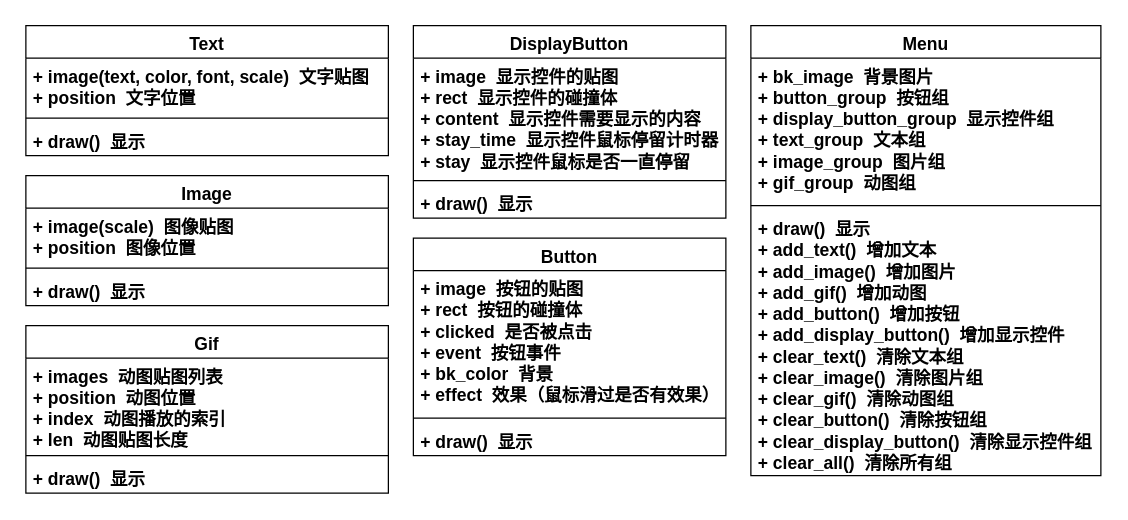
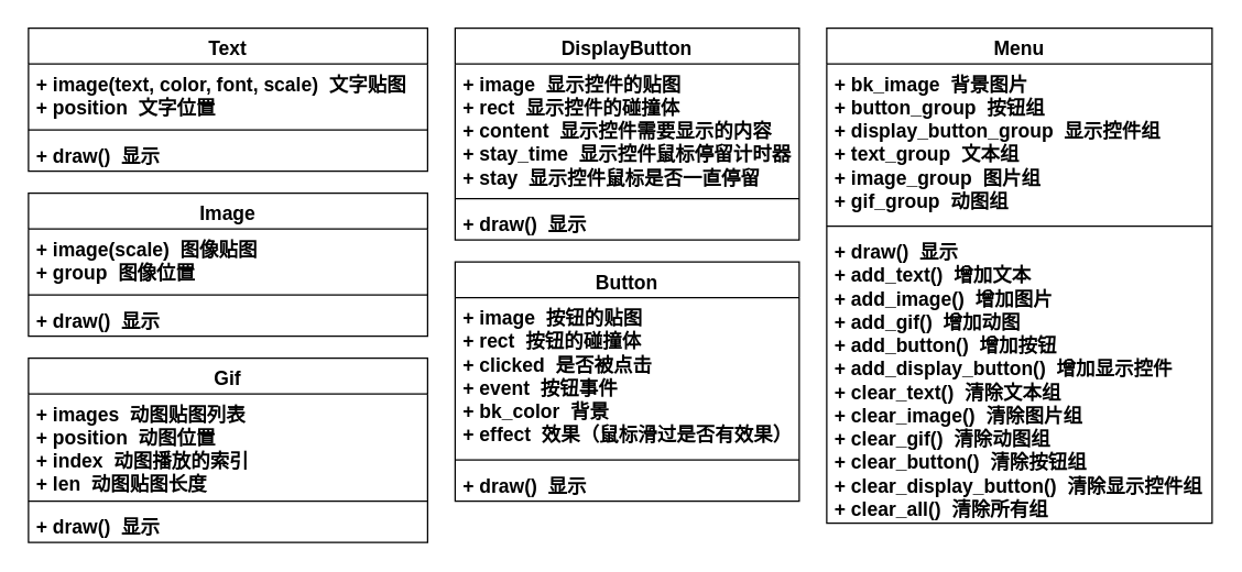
  <mxCell id="0" />
  <mxCell id="1" parent="0" />
  <mxCell id="2" value="Text" style="swimlane;fontStyle=1;align=center;verticalAlign=top;childLayout=stackLayout;horizontal=1;startSize=26;horizontalStack=0;resizeParent=1;resizeParentMax=0;resizeLast=0;collapsible=1;marginBottom=0;fontSize=14;" vertex="1" parent="1"><mxGeometry x="20" y="20" width="290" height="104" as="geometry" /></mxCell>
  <mxCell id="3" value="+ image(text, color, font, scale)  文字贴图&#10;+ position  文字位置" style="text;strokeColor=none;fillColor=none;align=left;verticalAlign=top;spacingLeft=4;spacingRight=4;overflow=hidden;rotatable=0;points=[[0,0.5],[1,0.5]];portConstraint=eastwest;fontSize=14;fontStyle=1" vertex="1" parent="2"><mxGeometry y="26" width="290" height="44" as="geometry" /></mxCell>
  <mxCell id="4" value="" style="line;strokeWidth=1;fillColor=none;align=left;verticalAlign=middle;spacingTop=-1;spacingLeft=3;spacingRight=3;rotatable=0;labelPosition=right;points=[];portConstraint=eastwest;strokeColor=inherit;" vertex="1" parent="2"><mxGeometry y="70" width="290" height="8" as="geometry" /></mxCell>
  <mxCell id="5" value="+ draw()  显示" style="text;strokeColor=none;fillColor=none;align=left;verticalAlign=top;spacingLeft=4;spacingRight=4;overflow=hidden;rotatable=0;points=[[0,0.5],[1,0.5]];portConstraint=eastwest;fontSize=14;fontStyle=1" vertex="1" parent="2"><mxGeometry y="78" width="290" height="26" as="geometry" /></mxCell>
  <mxCell id="6" value="Image" style="swimlane;fontStyle=1;align=center;verticalAlign=top;childLayout=stackLayout;horizontal=1;startSize=26;horizontalStack=0;resizeParent=1;resizeParentMax=0;resizeLast=0;collapsible=1;marginBottom=0;fontSize=14;" vertex="1" parent="1"><mxGeometry x="20" y="140" width="290" height="104" as="geometry" /></mxCell>
- <mxCell id="7" value="+ image(scale)  图像贴图&#10;+ position  图像位置" style="text;strokeColor=none;fillColor=none;align=left;verticalAlign=top;spacingLeft=4;spacingRight=4;overflow=hidden;rotatable=0;points=[[0,0.5],[1,0.5]];portConstraint=eastwest;fontSize=14;fontStyle=1" vertex="1" parent="6"><mxGeometry y="26" width="290" height="44" as="geometry" /></mxCell>
+ <mxCell id="7" value="+ image(scale)  图像贴图&#10;+ group  图像位置" style="text;strokeColor=none;fillColor=none;align=left;verticalAlign=top;spacingLeft=4;spacingRight=4;overflow=hidden;rotatable=0;points=[[0,0.5],[1,0.5]];portConstraint=eastwest;fontSize=14;fontStyle=1" vertex="1" parent="6"><mxGeometry y="26" width="290" height="44" as="geometry" /></mxCell>
  <mxCell id="8" value="" style="line;strokeWidth=1;fillColor=none;align=left;verticalAlign=middle;spacingTop=-1;spacingLeft=3;spacingRight=3;rotatable=0;labelPosition=right;points=[];portConstraint=eastwest;strokeColor=inherit;" vertex="1" parent="6"><mxGeometry y="70" width="290" height="8" as="geometry" /></mxCell>
  <mxCell id="9" value="+ draw()  显示" style="text;strokeColor=none;fillColor=none;align=left;verticalAlign=top;spacingLeft=4;spacingRight=4;overflow=hidden;rotatable=0;points=[[0,0.5],[1,0.5]];portConstraint=eastwest;fontSize=14;fontStyle=1" vertex="1" parent="6"><mxGeometry y="78" width="290" height="26" as="geometry" /></mxCell>
  <mxCell id="10" value="Gif" style="swimlane;fontStyle=1;align=center;verticalAlign=top;childLayout=stackLayout;horizontal=1;startSize=26;horizontalStack=0;resizeParent=1;resizeParentMax=0;resizeLast=0;collapsible=1;marginBottom=0;fontSize=14;" vertex="1" parent="1"><mxGeometry x="20" y="260" width="290" height="134" as="geometry" /></mxCell>
  <mxCell id="11" value="+ images  动图贴图列表&#10;+ position  动图位置&#10;+ index  动图播放的索引&#10;+ len  动图贴图长度" style="text;strokeColor=none;fillColor=none;align=left;verticalAlign=top;spacingLeft=4;spacingRight=4;overflow=hidden;rotatable=0;points=[[0,0.5],[1,0.5]];portConstraint=eastwest;fontSize=14;fontStyle=1" vertex="1" parent="10"><mxGeometry y="26" width="290" height="74" as="geometry" /></mxCell>
  <mxCell id="12" value="" style="line;strokeWidth=1;fillColor=none;align=left;verticalAlign=middle;spacingTop=-1;spacingLeft=3;spacingRight=3;rotatable=0;labelPosition=right;points=[];portConstraint=eastwest;strokeColor=inherit;" vertex="1" parent="10"><mxGeometry y="100" width="290" height="8" as="geometry" /></mxCell>
  <mxCell id="13" value="+ draw()  显示" style="text;strokeColor=none;fillColor=none;align=left;verticalAlign=top;spacingLeft=4;spacingRight=4;overflow=hidden;rotatable=0;points=[[0,0.5],[1,0.5]];portConstraint=eastwest;fontSize=14;fontStyle=1" vertex="1" parent="10"><mxGeometry y="108" width="290" height="26" as="geometry" /></mxCell>
  <mxCell id="14" value="DisplayButton" style="swimlane;fontStyle=1;align=center;verticalAlign=top;childLayout=stackLayout;horizontal=1;startSize=26;horizontalStack=0;resizeParent=1;resizeParentMax=0;resizeLast=0;collapsible=1;marginBottom=0;fontSize=14;" vertex="1" parent="1"><mxGeometry x="330" y="20" width="250" height="154" as="geometry" /></mxCell>
  <mxCell id="15" value="+ image  显示控件的贴图&#10;+ rect  显示控件的碰撞体&#10;+ content  显示控件需要显示的内容&#10;+ stay_time  显示控件鼠标停留计时器&#10;+ stay  显示控件鼠标是否一直停留" style="text;strokeColor=none;fillColor=none;align=left;verticalAlign=top;spacingLeft=4;spacingRight=4;overflow=hidden;rotatable=0;points=[[0,0.5],[1,0.5]];portConstraint=eastwest;fontSize=14;fontStyle=1" vertex="1" parent="14"><mxGeometry y="26" width="250" height="94" as="geometry" /></mxCell>
  <mxCell id="16" value="" style="line;strokeWidth=1;fillColor=none;align=left;verticalAlign=middle;spacingTop=-1;spacingLeft=3;spacingRight=3;rotatable=0;labelPosition=right;points=[];portConstraint=eastwest;strokeColor=inherit;" vertex="1" parent="14"><mxGeometry y="120" width="250" height="8" as="geometry" /></mxCell>
  <mxCell id="17" value="+ draw()  显示" style="text;strokeColor=none;fillColor=none;align=left;verticalAlign=top;spacingLeft=4;spacingRight=4;overflow=hidden;rotatable=0;points=[[0,0.5],[1,0.5]];portConstraint=eastwest;fontSize=14;fontStyle=1" vertex="1" parent="14"><mxGeometry y="128" width="250" height="26" as="geometry" /></mxCell>
  <mxCell id="18" value="Button" style="swimlane;fontStyle=1;align=center;verticalAlign=top;childLayout=stackLayout;horizontal=1;startSize=26;horizontalStack=0;resizeParent=1;resizeParentMax=0;resizeLast=0;collapsible=1;marginBottom=0;fontSize=14;" vertex="1" parent="1"><mxGeometry x="330" y="190" width="250" height="174" as="geometry" /></mxCell>
  <mxCell id="19" value="+ image  按钮的贴图&#10;+ rect  按钮的碰撞体&#10;+ clicked  是否被点击&#10;+ event  按钮事件&#10;+ bk_color  背景&#10;+ effect  效果（鼠标滑过是否有效果）" style="text;strokeColor=none;fillColor=none;align=left;verticalAlign=top;spacingLeft=4;spacingRight=4;overflow=hidden;rotatable=0;points=[[0,0.5],[1,0.5]];portConstraint=eastwest;fontSize=14;fontStyle=1" vertex="1" parent="18"><mxGeometry y="26" width="250" height="114" as="geometry" /></mxCell>
  <mxCell id="20" value="" style="line;strokeWidth=1;fillColor=none;align=left;verticalAlign=middle;spacingTop=-1;spacingLeft=3;spacingRight=3;rotatable=0;labelPosition=right;points=[];portConstraint=eastwest;strokeColor=inherit;" vertex="1" parent="18"><mxGeometry y="140" width="250" height="8" as="geometry" /></mxCell>
  <mxCell id="21" value="+ draw()  显示" style="text;strokeColor=none;fillColor=none;align=left;verticalAlign=top;spacingLeft=4;spacingRight=4;overflow=hidden;rotatable=0;points=[[0,0.5],[1,0.5]];portConstraint=eastwest;fontSize=14;fontStyle=1" vertex="1" parent="18"><mxGeometry y="148" width="250" height="26" as="geometry" /></mxCell>
  <mxCell id="22" value="Menu" style="swimlane;fontStyle=1;align=center;verticalAlign=top;childLayout=stackLayout;horizontal=1;startSize=26;horizontalStack=0;resizeParent=1;resizeParentMax=0;resizeLast=0;collapsible=1;marginBottom=0;fontSize=14;" vertex="1" parent="1"><mxGeometry x="600" y="20" width="280" height="360" as="geometry" /></mxCell>
  <mxCell id="23" value="+ bk_image  背景图片&#10;+ button_group  按钮组&#10;+ display_button_group  显示控件组&#10;+ text_group  文本组&#10;+ image_group  图片组&#10;+ gif_group  动图组" style="text;strokeColor=none;fillColor=none;align=left;verticalAlign=top;spacingLeft=4;spacingRight=4;overflow=hidden;rotatable=0;points=[[0,0.5],[1,0.5]];portConstraint=eastwest;fontSize=14;fontStyle=1" vertex="1" parent="22"><mxGeometry y="26" width="280" height="114" as="geometry" /></mxCell>
  <mxCell id="24" value="" style="line;strokeWidth=1;fillColor=none;align=left;verticalAlign=middle;spacingTop=-1;spacingLeft=3;spacingRight=3;rotatable=0;labelPosition=right;points=[];portConstraint=eastwest;strokeColor=inherit;" vertex="1" parent="22"><mxGeometry y="140" width="280" height="8" as="geometry" /></mxCell>
  <mxCell id="25" value="+ draw()  显示&#10;+ add_text()  增加文本&#10;+ add_image()  增加图片&#10;+ add_gif()  增加动图&#10;+ add_button()  增加按钮&#10;+ add_display_button()  增加显示控件&#10;+ clear_text()  清除文本组&#10;+ clear_image()  清除图片组&#10;+ clear_gif()  清除动图组&#10;+ clear_button()  清除按钮组&#10;+ clear_display_button()  清除显示控件组&#10;+ clear_all()  清除所有组&#10;" style="text;strokeColor=none;fillColor=none;align=left;verticalAlign=top;spacingLeft=4;spacingRight=4;overflow=hidden;rotatable=0;points=[[0,0.5],[1,0.5]];portConstraint=eastwest;fontSize=14;fontStyle=1" vertex="1" parent="22"><mxGeometry y="148" width="280" height="212" as="geometry" /></mxCell>
